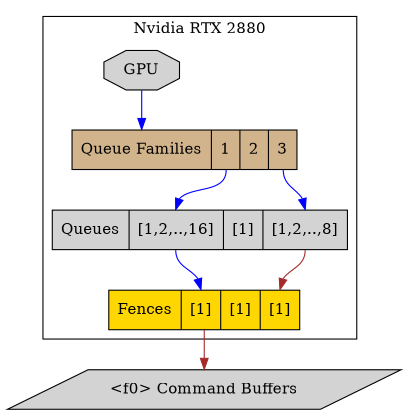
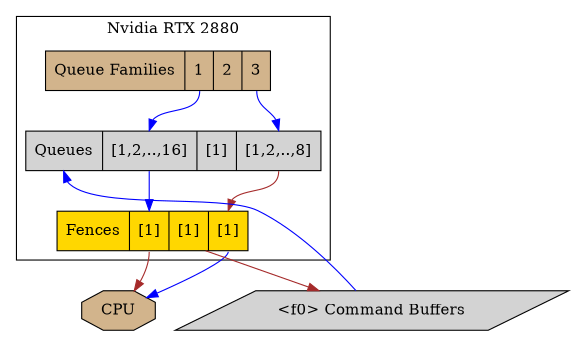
  digraph {
    node [fillcolor=lightgrey shape=record style=filled]
    edge [color=blue]
-   GPU [shape=octagon]
    n2 [fillcolor=tan label="<f0> Queue Families| <f1> 1 | <f2> 2 | <f3> 3"]
    n3 [label="<f0> Queues| <f1> [1,2,..,16] | <f3> [1] | <f2> [1,2,..,8]"]
    n4 [fillcolor=gold label="<f0> Fences| <f1> [1] | <f3> [1] | <f2> [1]"]
+   CPU [fillcolor=tan shape=octagon]
    n6 [label="<f0> Command Buffers" shape=parallelogram]
    subgraph cluster_1 {
      label="Nvidia RTX 2880"
-     GPU
      n2
      n3
      n4
    }
-   GPU -> n2 [headport=f0]
    n2 -> n3 [headport=f1 tailport=f1]
    n2 -> n3 [headport=f2 tailport=f3]
    n3 -> n4 [headport=f1 tailport=f1]
    n3 -> n4 [color=brown headport=f2 tailport=f2]
+   n4 -> CPU [color=brown tailport=f1]
+   n4 -> CPU [tailport=f2]
    n4 -> n6 [color=brown]
+   n6 -> n3 [headport=f0]
  }
